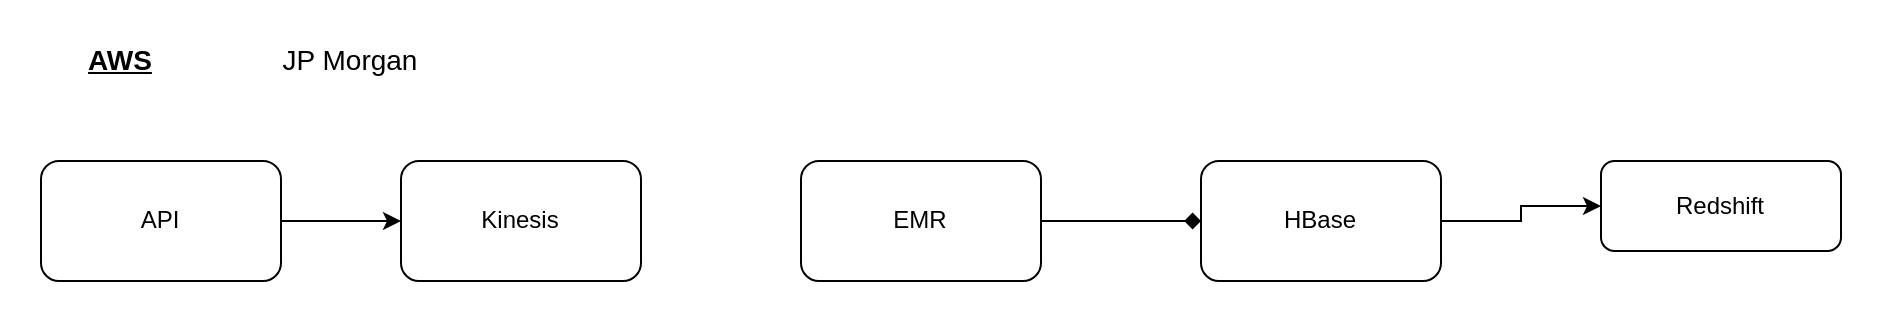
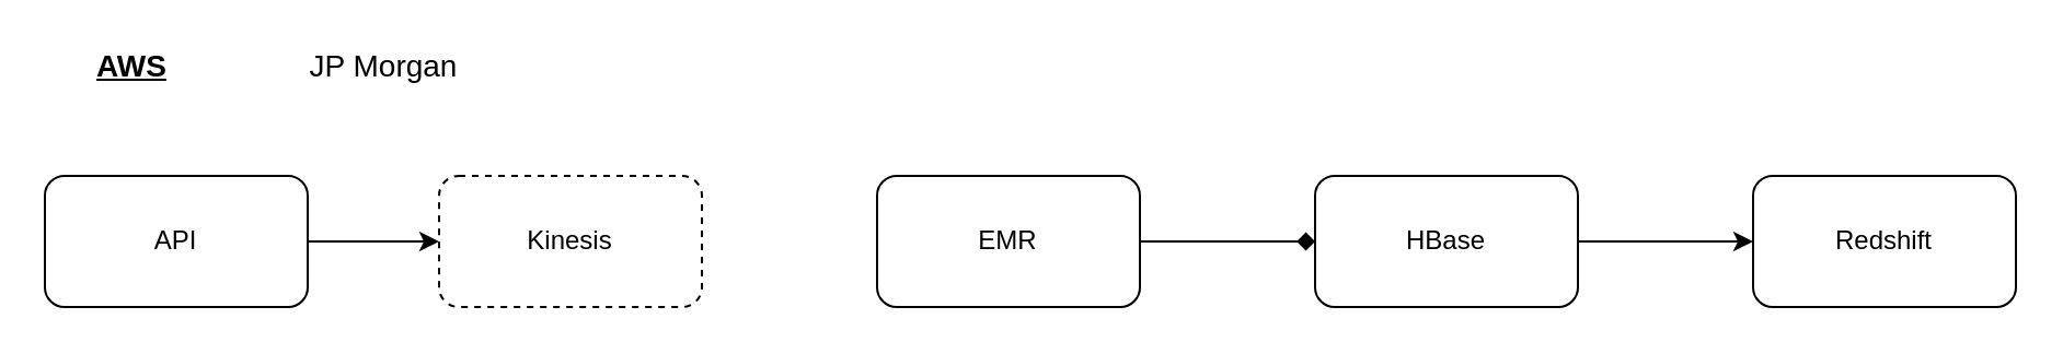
  <mxCell id="0" />
  <mxCell id="1" parent="0" />
- <mxCell id="2" value="Kinesis" style="rounded=1;whiteSpace=wrap;html=1;" vertex="1" parent="1"><mxGeometry x="200" y="80" width="120" height="60" as="geometry" /></mxCell>
+ <mxCell id="2" value="Kinesis" style="rounded=1;whiteSpace=wrap;html=1;dashed=1;" vertex="1" parent="1"><mxGeometry x="200" y="80" width="120" height="60" as="geometry" /></mxCell>
  <mxCell id="3" style="edgeStyle=orthogonalEdgeStyle;rounded=0;orthogonalLoop=1;jettySize=auto;html=1;exitX=1;exitY=0.5;exitDx=0;exitDy=0;entryX=0;entryY=0.5;entryDx=0;entryDy=0;" edge="1" parent="1" source="4" target="2"><mxGeometry relative="1" as="geometry" /></mxCell>
  <mxCell id="4" value="API" style="rounded=1;whiteSpace=wrap;html=1;" vertex="1" parent="1"><mxGeometry x="20" y="80" width="120" height="60" as="geometry" /></mxCell>
  <mxCell id="5" style="edgeStyle=orthogonalEdgeStyle;rounded=0;orthogonalLoop=1;jettySize=auto;html=1;exitX=1;exitY=0.5;exitDx=0;exitDy=0;fontSize=14;endArrow=diamond;" edge="1" parent="1" source="6" target="10"><mxGeometry relative="1" as="geometry" /></mxCell>
  <mxCell id="6" value="EMR" style="rounded=1;whiteSpace=wrap;html=1;" vertex="1" parent="1"><mxGeometry x="400" y="80" width="120" height="60" as="geometry" /></mxCell>
  <mxCell id="7" value="&lt;b style=&quot;font-size: 14px&quot;&gt;&lt;u style=&quot;font-size: 14px&quot;&gt;AWS&lt;br&gt;&lt;/u&gt;&lt;/b&gt;" style="text;html=1;strokeColor=none;fillColor=none;align=center;verticalAlign=middle;whiteSpace=wrap;rounded=0;fontSize=14;" vertex="1" parent="1"><mxGeometry x="40" y="20" width="40" height="20" as="geometry" /></mxCell>
- <mxCell id="8" value="Redshift" style="rounded=1;whiteSpace=wrap;html=1;" vertex="1" parent="1"><mxGeometry x="800" y="80" width="120" height="45" as="geometry" /></mxCell>
+ <mxCell id="8" value="Redshift" style="rounded=1;whiteSpace=wrap;html=1;" vertex="1" parent="1"><mxGeometry x="800" y="80" width="120" height="60" as="geometry" /></mxCell>
  <mxCell id="9" style="edgeStyle=orthogonalEdgeStyle;rounded=0;orthogonalLoop=1;jettySize=auto;html=1;exitX=1;exitY=0.5;exitDx=0;exitDy=0;entryX=0;entryY=0.5;entryDx=0;entryDy=0;fontSize=14;" edge="1" parent="1" source="10" target="8"><mxGeometry relative="1" as="geometry" /></mxCell>
  <mxCell id="10" value="HBase" style="rounded=1;whiteSpace=wrap;html=1;" vertex="1" parent="1"><mxGeometry x="600" y="80" width="120" height="60" as="geometry" /></mxCell>
  <mxCell id="11" value="JP Morgan" style="text;html=1;strokeColor=none;fillColor=none;align=center;verticalAlign=middle;whiteSpace=wrap;rounded=0;fontSize=14;" vertex="1" parent="1"><mxGeometry x="110" y="20" width="130" height="20" as="geometry" /></mxCell>
